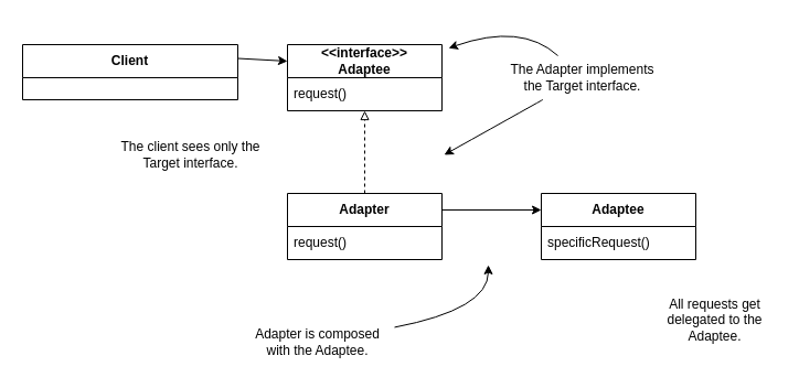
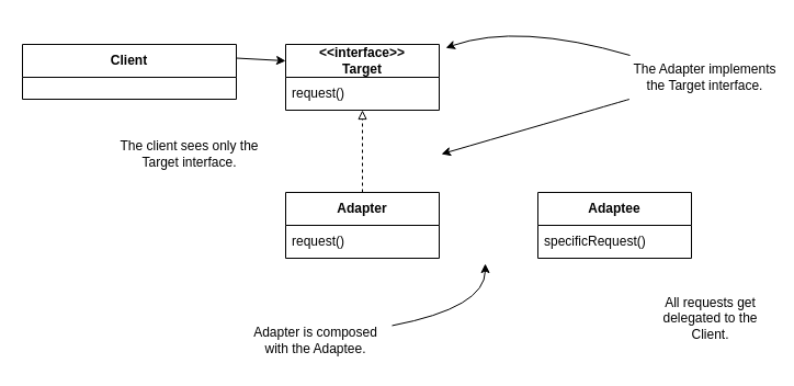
  <mxCell id="0" />
  <mxCell id="1" parent="0" />
  <mxCell id="2" value="&lt;b&gt;Client&lt;/b&gt;" style="swimlane;fontStyle=0;childLayout=stackLayout;horizontal=1;startSize=30;horizontalStack=0;resizeParent=1;resizeParentMax=0;resizeLast=0;collapsible=1;marginBottom=0;whiteSpace=wrap;html=1;" vertex="1" parent="1"><mxGeometry x="20" y="40" width="195" height="50" as="geometry" /></mxCell>
- <mxCell id="3" value="&lt;b&gt;&amp;lt;&amp;lt;interface&amp;gt;&amp;gt;&lt;br&gt;Adaptee&lt;/b&gt;" style="swimlane;fontStyle=0;childLayout=stackLayout;horizontal=1;startSize=30;horizontalStack=0;resizeParent=1;resizeParentMax=0;resizeLast=0;collapsible=1;marginBottom=0;whiteSpace=wrap;html=1;" vertex="1" parent="1"><mxGeometry x="260" y="40" width="140" height="60" as="geometry" /></mxCell>
+ <mxCell id="3" value="&lt;b&gt;&amp;lt;&amp;lt;interface&amp;gt;&amp;gt;&lt;br&gt;Target&lt;/b&gt;" style="swimlane;fontStyle=0;childLayout=stackLayout;horizontal=1;startSize=30;horizontalStack=0;resizeParent=1;resizeParentMax=0;resizeLast=0;collapsible=1;marginBottom=0;whiteSpace=wrap;html=1;" vertex="1" parent="1"><mxGeometry x="260" y="40" width="140" height="60" as="geometry" /></mxCell>
  <mxCell id="4" value="request()" style="text;strokeColor=none;fillColor=none;align=left;verticalAlign=middle;spacingLeft=4;spacingRight=4;overflow=hidden;points=[[0,0.5],[1,0.5]];portConstraint=eastwest;rotatable=0;whiteSpace=wrap;html=1;" vertex="1" parent="3"><mxGeometry y="30" width="140" height="30" as="geometry" /></mxCell>
  <mxCell id="5" value="&lt;b&gt;Adapter&lt;/b&gt;" style="swimlane;fontStyle=0;childLayout=stackLayout;horizontal=1;startSize=30;horizontalStack=0;resizeParent=1;resizeParentMax=0;resizeLast=0;collapsible=1;marginBottom=0;whiteSpace=wrap;html=1;" vertex="1" parent="1"><mxGeometry x="260" y="175" width="140" height="60" as="geometry" /></mxCell>
  <mxCell id="6" value="request()" style="text;strokeColor=none;fillColor=none;align=left;verticalAlign=middle;spacingLeft=4;spacingRight=4;overflow=hidden;points=[[0,0.5],[1,0.5]];portConstraint=eastwest;rotatable=0;whiteSpace=wrap;html=1;" vertex="1" parent="5"><mxGeometry y="30" width="140" height="30" as="geometry" /></mxCell>
  <mxCell id="7" value="&lt;b&gt;Adaptee&lt;/b&gt;" style="swimlane;fontStyle=0;childLayout=stackLayout;horizontal=1;startSize=30;horizontalStack=0;resizeParent=1;resizeParentMax=0;resizeLast=0;collapsible=1;marginBottom=0;whiteSpace=wrap;html=1;" vertex="1" parent="1"><mxGeometry x="490" y="175" width="140" height="60" as="geometry" /></mxCell>
  <mxCell id="8" value="specificRequest()" style="text;strokeColor=none;fillColor=none;align=left;verticalAlign=middle;spacingLeft=4;spacingRight=4;overflow=hidden;points=[[0,0.5],[1,0.5]];portConstraint=eastwest;rotatable=0;whiteSpace=wrap;html=1;" vertex="1" parent="7"><mxGeometry y="30" width="140" height="30" as="geometry" /></mxCell>
  <mxCell id="9" value="" style="endArrow=classic;html=1;rounded=0;exitX=1;exitY=0.25;exitDx=0;exitDy=0;entryX=0;entryY=0.25;entryDx=0;entryDy=0;" edge="1" parent="1" source="2" target="3"><mxGeometry width="50" height="50" relative="1" as="geometry"><mxPoint x="62" y="220" as="sourcePoint" /><mxPoint x="112" y="170" as="targetPoint" /></mxGeometry></mxCell>
- <mxCell id="10" value="" style="endArrow=classic;html=1;rounded=0;exitX=1;exitY=0.25;exitDx=0;exitDy=0;entryX=0;entryY=0.25;entryDx=0;entryDy=0;" edge="1" parent="1" source="5" target="7"><mxGeometry width="50" height="50" relative="1" as="geometry"><mxPoint x="170" y="65" as="sourcePoint" /><mxPoint x="270" y="65" as="targetPoint" /></mxGeometry></mxCell>
  <mxCell id="11" value="" style="endArrow=block;html=1;rounded=0;dashed=1;endFill=0;" edge="1" parent="1" source="5" target="3"><mxGeometry width="50" height="50" relative="1" as="geometry"><mxPoint x="92" y="260" as="sourcePoint" /><mxPoint x="142" y="210" as="targetPoint" /></mxGeometry></mxCell>
  <mxCell id="12" value="The client sees only the&#10;Target interface." style="text;html=1;align=center;verticalAlign=middle;resizable=0;points=[];autosize=1;strokeColor=none;fillColor=none;" vertex="1" parent="1"><mxGeometry x="97" y="120" width="150" height="40" as="geometry" /></mxCell>
- <mxCell id="13" value="&lt;div&gt;The Adapter implements&lt;/div&gt;&lt;div&gt;the Target interface.&lt;/div&gt;" style="text;html=1;align=center;verticalAlign=middle;resizable=0;points=[];autosize=1;strokeColor=none;fillColor=none;" vertex="1" parent="1"><mxGeometry x="452" y="50" width="150" height="40" as="geometry" /></mxCell>
+ <mxCell id="13" value="&lt;div&gt;The Adapter implements&lt;/div&gt;&lt;div&gt;the Target interface.&lt;/div&gt;" style="text;html=1;align=center;verticalAlign=middle;resizable=0;points=[];autosize=1;strokeColor=none;fillColor=none;" vertex="1" parent="1"><mxGeometry x="567" y="50" width="150" height="40" as="geometry" /></mxCell>
  <mxCell id="14" value="" style="endArrow=classic;html=1;targetPerimeterSpacing=6;curved=1;" edge="1" parent="1" source="13" target="3"><mxGeometry width="50" height="50" relative="1" as="geometry"><mxPoint x="72" y="230" as="sourcePoint" /><mxPoint x="122" y="180" as="targetPoint" /><Array as="points"><mxPoint x="472" y="20" /></Array></mxGeometry></mxCell>
  <mxCell id="15" value="" style="endArrow=classic;html=1;targetPerimeterSpacing=6;curved=1;" edge="1" parent="1" source="13"><mxGeometry width="50" height="50" relative="1" as="geometry"><mxPoint x="515" y="60" as="sourcePoint" /><mxPoint x="402" y="140" as="targetPoint" /><Array as="points" /></mxGeometry></mxCell>
  <mxCell id="16" value="&lt;div&gt;Adapter is composed&lt;/div&gt;&lt;div&gt;with the Adaptee.&lt;/div&gt;" style="text;html=1;align=center;verticalAlign=middle;resizable=0;points=[];autosize=1;strokeColor=none;fillColor=none;" vertex="1" parent="1"><mxGeometry x="217" y="290" width="140" height="40" as="geometry" /></mxCell>
  <mxCell id="17" value="" style="endArrow=classic;html=1;targetPerimeterSpacing=6;curved=1;" edge="1" parent="1" source="16"><mxGeometry width="50" height="50" relative="1" as="geometry"><mxPoint x="482" y="410" as="sourcePoint" /><mxPoint x="442" y="240" as="targetPoint" /><Array as="points"><mxPoint x="442" y="280" /></Array></mxGeometry></mxCell>
- <mxCell id="18" value="All requests get&#10;delegated to the&#10;Adaptee." style="text;html=1;align=center;verticalAlign=middle;resizable=0;points=[];autosize=1;strokeColor=none;fillColor=none;" vertex="1" parent="1"><mxGeometry x="592" y="260" width="110" height="60" as="geometry" /></mxCell>
+ <mxCell id="18" value="All requests get&#10;delegated to the&#10;Client." style="text;html=1;align=center;verticalAlign=middle;resizable=0;points=[];autosize=1;strokeColor=none;fillColor=none;" vertex="1" parent="1"><mxGeometry x="592" y="260" width="110" height="60" as="geometry" /></mxCell>
